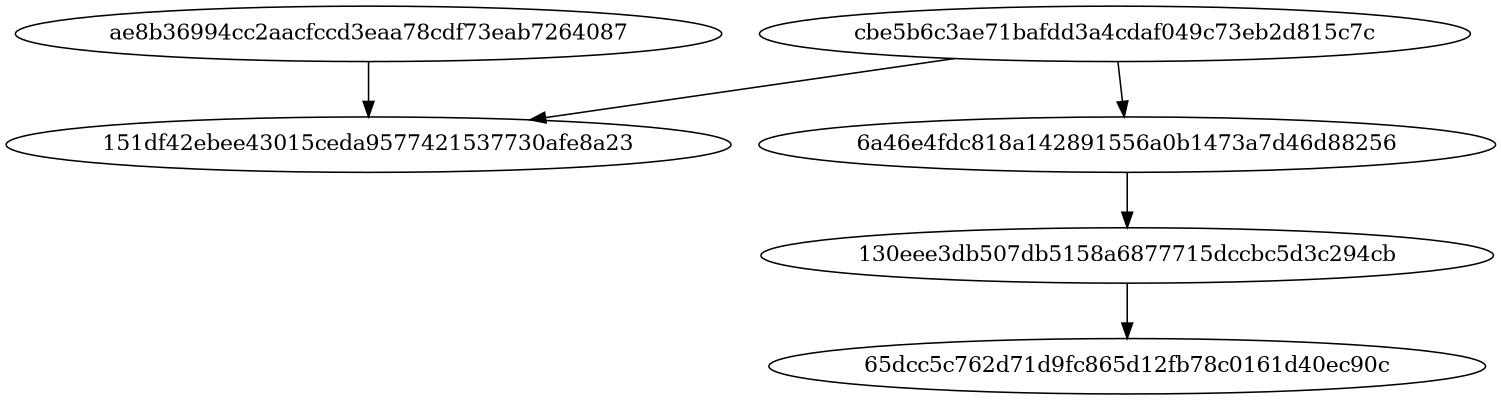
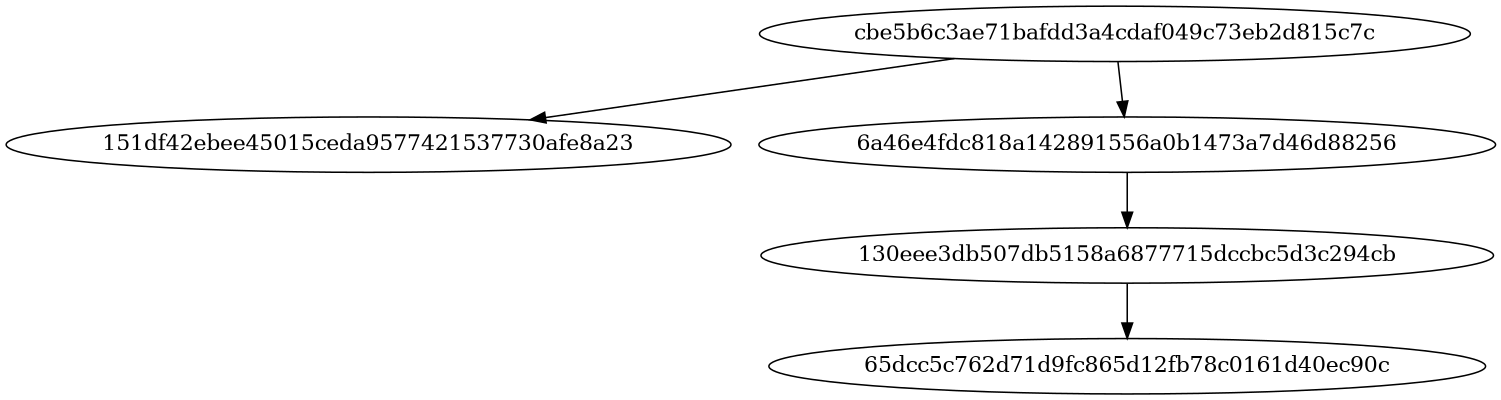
  digraph {
-   ae8b36994cc2aacfccd3eaa78cdf73eab7264087
-   "151df42ebee43015ceda9577421537730afe8a23"
+   "151df42ebee43015ceda9577421537730afe8a23" [label="151df42ebee45015ceda9577421537730afe8a23"]
    cbe5b6c3ae71bafdd3a4cdaf049c73eb2d815c7c
    n4 [label="6a46e4fdc818a142891556a0b1473a7d46d88256"]
    "130eee3db507db5158a6877715dccbc5d3c294cb"
    "65dcc5c762d71d9fc865d12fb78c0161d40ec90c"
-   ae8b36994cc2aacfccd3eaa78cdf73eab7264087 -> "151df42ebee43015ceda9577421537730afe8a23"
    cbe5b6c3ae71bafdd3a4cdaf049c73eb2d815c7c -> "151df42ebee43015ceda9577421537730afe8a23"
    cbe5b6c3ae71bafdd3a4cdaf049c73eb2d815c7c -> n4
    n4 -> "130eee3db507db5158a6877715dccbc5d3c294cb"
    "130eee3db507db5158a6877715dccbc5d3c294cb" -> "65dcc5c762d71d9fc865d12fb78c0161d40ec90c"
  }
